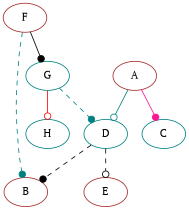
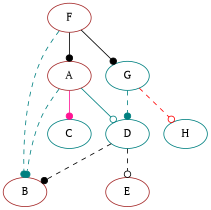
  digraph {
    fontname="PT Serif"
    node [color=teal fontname="PT Serif"]
    edge [arrowhead=dot color=black fontname="PT Serif" style=dashed]
    n1 [label=D]
    n2 [color=brown label=E]
    n3 [color=brown label=B]
    n4 [color=brown label=F]
    n5 [color=brown label=A]
    n6 [label=G]
    n7 [label=C]
    n8 [label=H]
    n1 -> n2 [arrowhead=odot]
    n1 -> n3
    n4 -> n3 [color=teal]
+   n4 -> n5 [style=solid]
    n4 -> n6 [style=solid]
    n5 -> n1 [arrowhead=odot color=teal style=solid]
+   n5 -> n3 [color=teal]
    n5 -> n7 [color=deeppink style=solid]
    n6 -> n1 [color=teal]
-   n6 -> n8 [arrowhead=odot color=red style=solid]
+   n6 -> n8 [arrowhead=odot color=red]
  }
